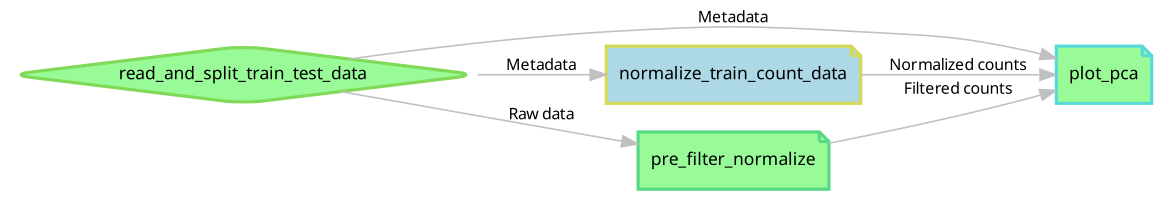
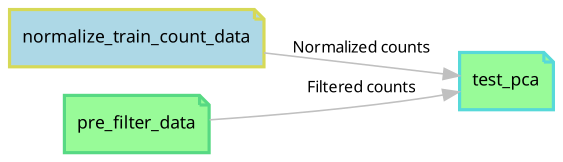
  digraph {
    bgcolor=white
    fontname=sans
    fontsize=12
    labelloc=t
    rankdir=LR
    node [fillcolor=palegreen fontname=sans fontsize=11 penwidth=2 shape=note style="rounded,filled"]
    edge [color=grey fontname=sans fontsize=10 penwidth=1]
-   n1 [color="0.50 0.6 0.85" label=plot_pca]
+   n1 [color="0.50 0.6 0.85" label=test_pca]
    n2 [color="0.17 0.6 0.85" fillcolor=lightblue label=normalize_train_count_data]
-   n3 [color="0.39 0.6 0.85" label=pre_filter_normalize]
-   n4 [color="0.28 0.6 0.85" label=read_and_split_train_test_data shape=diamond]
+   n3 [color="0.39 0.6 0.85" label=pre_filter_data]
    n2 -> n1 [label="Normalized counts"]
    n3 -> n1 [label="Filtered counts"]
-   n4 -> n1 [label=Metadata]
-   n4 -> n2 [label=Metadata]
-   n4 -> n3 [label="Raw data"]
  }
